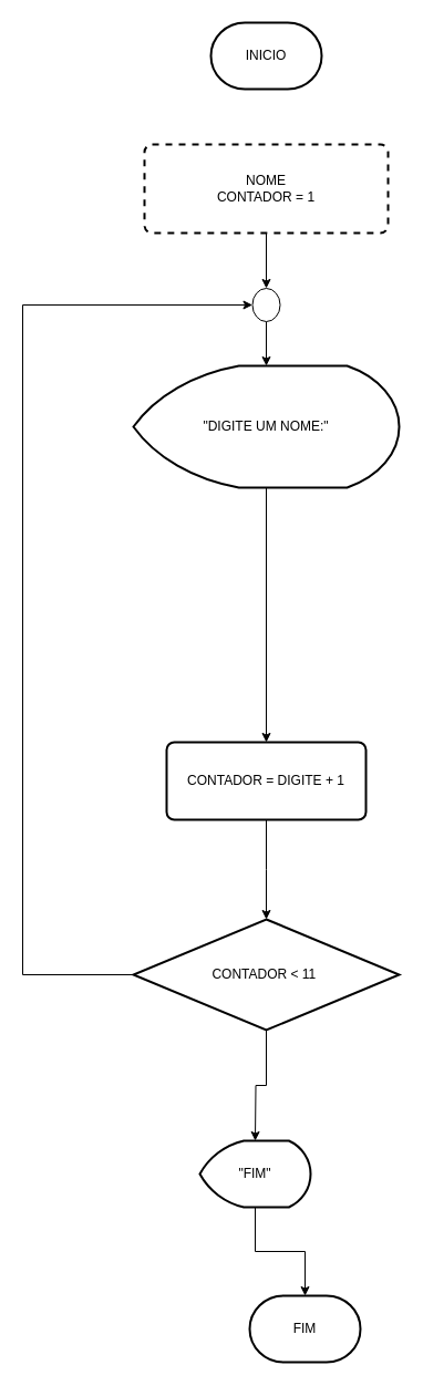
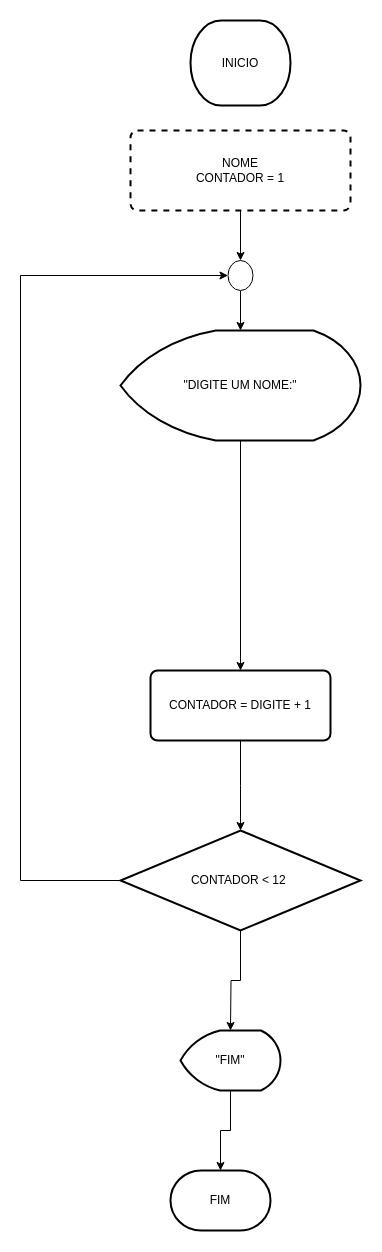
  <mxCell id="0" />
  <mxCell id="1" parent="0" />
- <mxCell id="2" value="INICIO" style="strokeWidth=2;html=1;shape=mxgraph.flowchart.terminator;whiteSpace=wrap;" vertex="1" parent="1"><mxGeometry x="190" y="20" width="100" height="60" as="geometry" /></mxCell>
+ <mxCell id="2" value="INICIO" style="strokeWidth=2;html=1;shape=mxgraph.flowchart.terminator;whiteSpace=wrap;" vertex="1" parent="1"><mxGeometry x="190" y="20" width="100" height="85" as="geometry" /></mxCell>
  <mxCell id="3" style="edgeStyle=orthogonalEdgeStyle;rounded=0;orthogonalLoop=1;jettySize=auto;html=1;entryX=0.5;entryY=0;entryDx=0;entryDy=0;entryPerimeter=0;" edge="1" parent="1" source="4" target="6"><mxGeometry relative="1" as="geometry" /></mxCell>
  <mxCell id="4" value="NOME&lt;br&gt;CONTADOR = 1" style="rounded=1;whiteSpace=wrap;html=1;absoluteArcSize=1;arcSize=14;strokeWidth=2;dashed=1;" vertex="1" parent="1"><mxGeometry x="130" y="130" width="220" height="80" as="geometry" /></mxCell>
  <mxCell id="5" style="edgeStyle=orthogonalEdgeStyle;rounded=0;orthogonalLoop=1;jettySize=auto;html=1;exitX=0.5;exitY=1;exitDx=0;exitDy=0;exitPerimeter=0;entryX=0.5;entryY=0;entryDx=0;entryDy=0;entryPerimeter=0;" edge="1" parent="1" source="6" target="8"><mxGeometry relative="1" as="geometry" /></mxCell>
  <mxCell id="6" value="" style="verticalLabelPosition=bottom;verticalAlign=top;html=1;shape=mxgraph.flowchart.on-page_reference;" vertex="1" parent="1"><mxGeometry x="227.5" y="260" width="25" height="30" as="geometry" /></mxCell>
  <mxCell id="7" style="edgeStyle=orthogonalEdgeStyle;rounded=0;orthogonalLoop=1;jettySize=auto;html=1;" edge="1" parent="1" source="8" target="10"><mxGeometry relative="1" as="geometry"><mxPoint x="240" y="520" as="targetPoint" /></mxGeometry></mxCell>
  <mxCell id="8" value="&quot;DIGITE UM NOME:&quot;" style="strokeWidth=2;html=1;shape=mxgraph.flowchart.display;whiteSpace=wrap;" vertex="1" parent="1"><mxGeometry x="120" y="330" width="240" height="110" as="geometry" /></mxCell>
  <mxCell id="9" style="edgeStyle=orthogonalEdgeStyle;rounded=0;orthogonalLoop=1;jettySize=auto;html=1;entryX=0.5;entryY=0;entryDx=0;entryDy=0;entryPerimeter=0;" edge="1" parent="1" source="10"><mxGeometry relative="1" as="geometry"><mxPoint x="240" y="830" as="targetPoint" /></mxGeometry></mxCell>
  <mxCell id="10" value="CONTADOR = DIGITE + 1" style="rounded=1;whiteSpace=wrap;html=1;absoluteArcSize=1;arcSize=14;strokeWidth=2;" vertex="1" parent="1"><mxGeometry x="150" y="670" width="180" height="70" as="geometry" /></mxCell>
  <mxCell id="11" style="edgeStyle=orthogonalEdgeStyle;rounded=0;orthogonalLoop=1;jettySize=auto;html=1;entryX=0;entryY=0.5;entryDx=0;entryDy=0;entryPerimeter=0;" edge="1" parent="1" source="13" target="6"><mxGeometry relative="1" as="geometry"><Array as="points"><mxPoint x="20" y="880" /><mxPoint x="20" y="275" /></Array></mxGeometry></mxCell>
  <mxCell id="12" style="edgeStyle=orthogonalEdgeStyle;rounded=0;orthogonalLoop=1;jettySize=auto;html=1;" edge="1" parent="1" source="13"><mxGeometry relative="1" as="geometry"><mxPoint x="230" y="1030" as="targetPoint" /></mxGeometry></mxCell>
- <mxCell id="13" value="CONTADOR &amp;lt; 11&amp;nbsp;" style="strokeWidth=2;html=1;shape=mxgraph.flowchart.decision;whiteSpace=wrap;" vertex="1" parent="1"><mxGeometry x="120" y="830" width="240" height="100" as="geometry" /></mxCell>
+ <mxCell id="13" value="CONTADOR &amp;lt; 12&amp;nbsp;" style="strokeWidth=2;html=1;shape=mxgraph.flowchart.decision;whiteSpace=wrap;" vertex="1" parent="1"><mxGeometry x="120" y="830" width="240" height="100" as="geometry" /></mxCell>
  <mxCell id="14" style="edgeStyle=orthogonalEdgeStyle;rounded=0;orthogonalLoop=1;jettySize=auto;html=1;entryX=0.5;entryY=0;entryDx=0;entryDy=0;entryPerimeter=0;" edge="1" parent="1" source="15" target="16"><mxGeometry relative="1" as="geometry" /></mxCell>
  <mxCell id="15" value="&quot;FIM&quot;" style="strokeWidth=2;html=1;shape=mxgraph.flowchart.display;whiteSpace=wrap;" vertex="1" parent="1"><mxGeometry x="180" y="1030" width="100" height="60" as="geometry" /></mxCell>
- <mxCell id="16" value="FIM" style="strokeWidth=2;html=1;shape=mxgraph.flowchart.terminator;whiteSpace=wrap;" vertex="1" parent="1"><mxGeometry x="225" y="1170" width="100" height="60" as="geometry" /></mxCell>
+ <mxCell id="16" value="FIM" style="strokeWidth=2;html=1;shape=mxgraph.flowchart.terminator;whiteSpace=wrap;" vertex="1" parent="1"><mxGeometry x="170" y="1170" width="100" height="60" as="geometry" /></mxCell>
